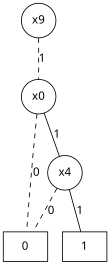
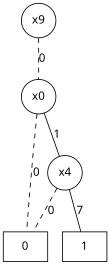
  graph {
    fontname="Noto Sans"
    node [fontname="Noto Sans" shape=circle]
    edge [fontname="Noto Sans" style=dashed]
    n1 [label=0 shape=box]
    n2 [label=1 shape=box]
    n3 [label=x4]
    n4 [label=x0]
    n5 [label=x9]
    n3 -- n1 [label=0]
-   n3 -- n2 [label=1 style=""]
+   n3 -- n2 [label=7 style=""]
    n4 -- n1 [label=0]
    n4 -- n3 [label=1 style=""]
-   n5 -- n4 [label=1]
+   n5 -- n4 [label=0]
  }
